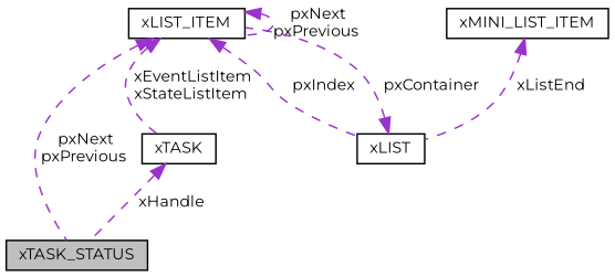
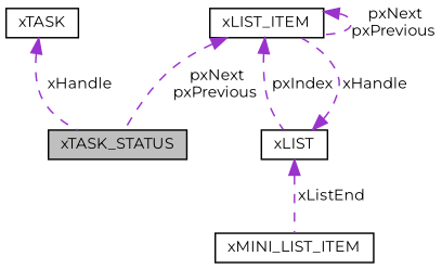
  digraph {
    fontname=Montserrat
    node [color=black fillcolor=white fontname=Montserrat fontsize=10 shape=record style=filled]
    edge [color=darkorchid3 dir=back fontname=Montserrat fontsize=10 labelfontname=Helvetica labelfontsize=10 style=dashed]
    n1 [fillcolor=grey75 fontcolor=black height=0.2 label=xTASK_STATUS width=0.4]
    n2 [height=0.2 label=xTASK width=0.4]
    n3 [height=0.2 label=xLIST_ITEM width=0.4]
    n4 [height=0.2 label=xLIST width=0.4]
    n5 [height=0.2 label=xMINI_LIST_ITEM width=0.4]
    n2 -> n1 [label=" xHandle"]
    n3 -> n1 [label=" pxNext\npxPrevious"]
-   n3 -> n2 [label=" xEventListItem\nxStateListItem"]
    n3 -> n3 [label=" pxNext\npxPrevious"]
    n3 -> n4 [label=" pxIndex"]
-   n4 -> n3 [label=" pxContainer"]
-   n5 -> n4 [label=" xListEnd"]
+   n4 -> n3 [label=" xHandle"]
+   n4 -> n5 [label=" xListEnd"]
  }
